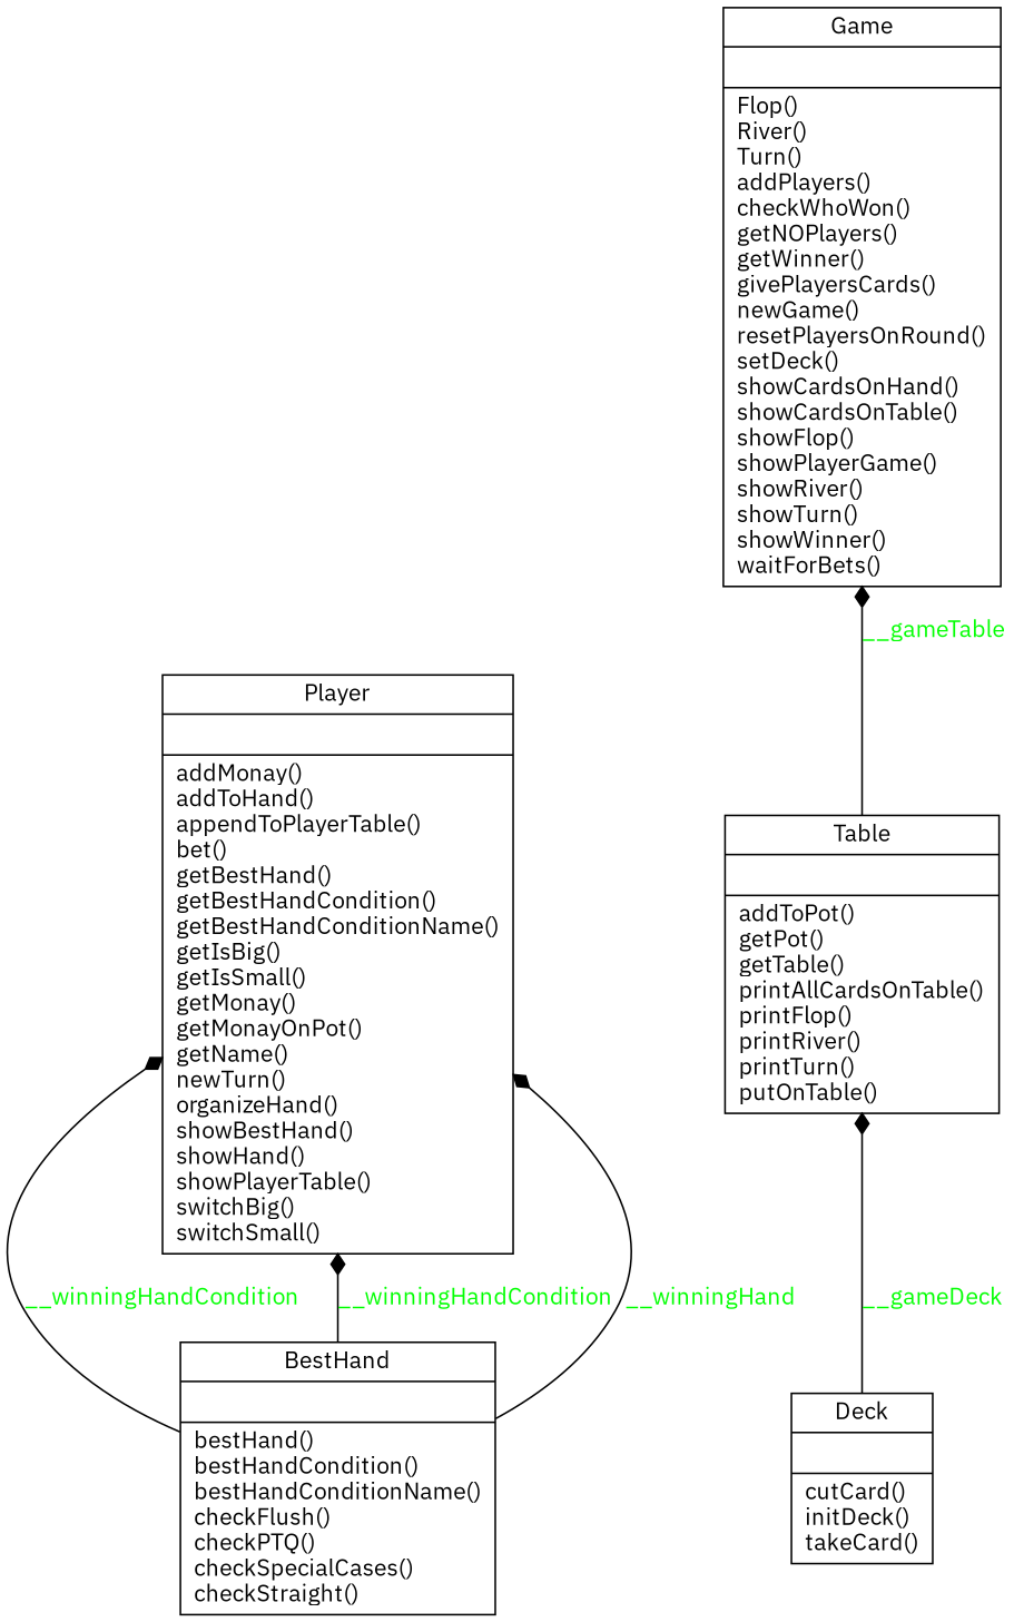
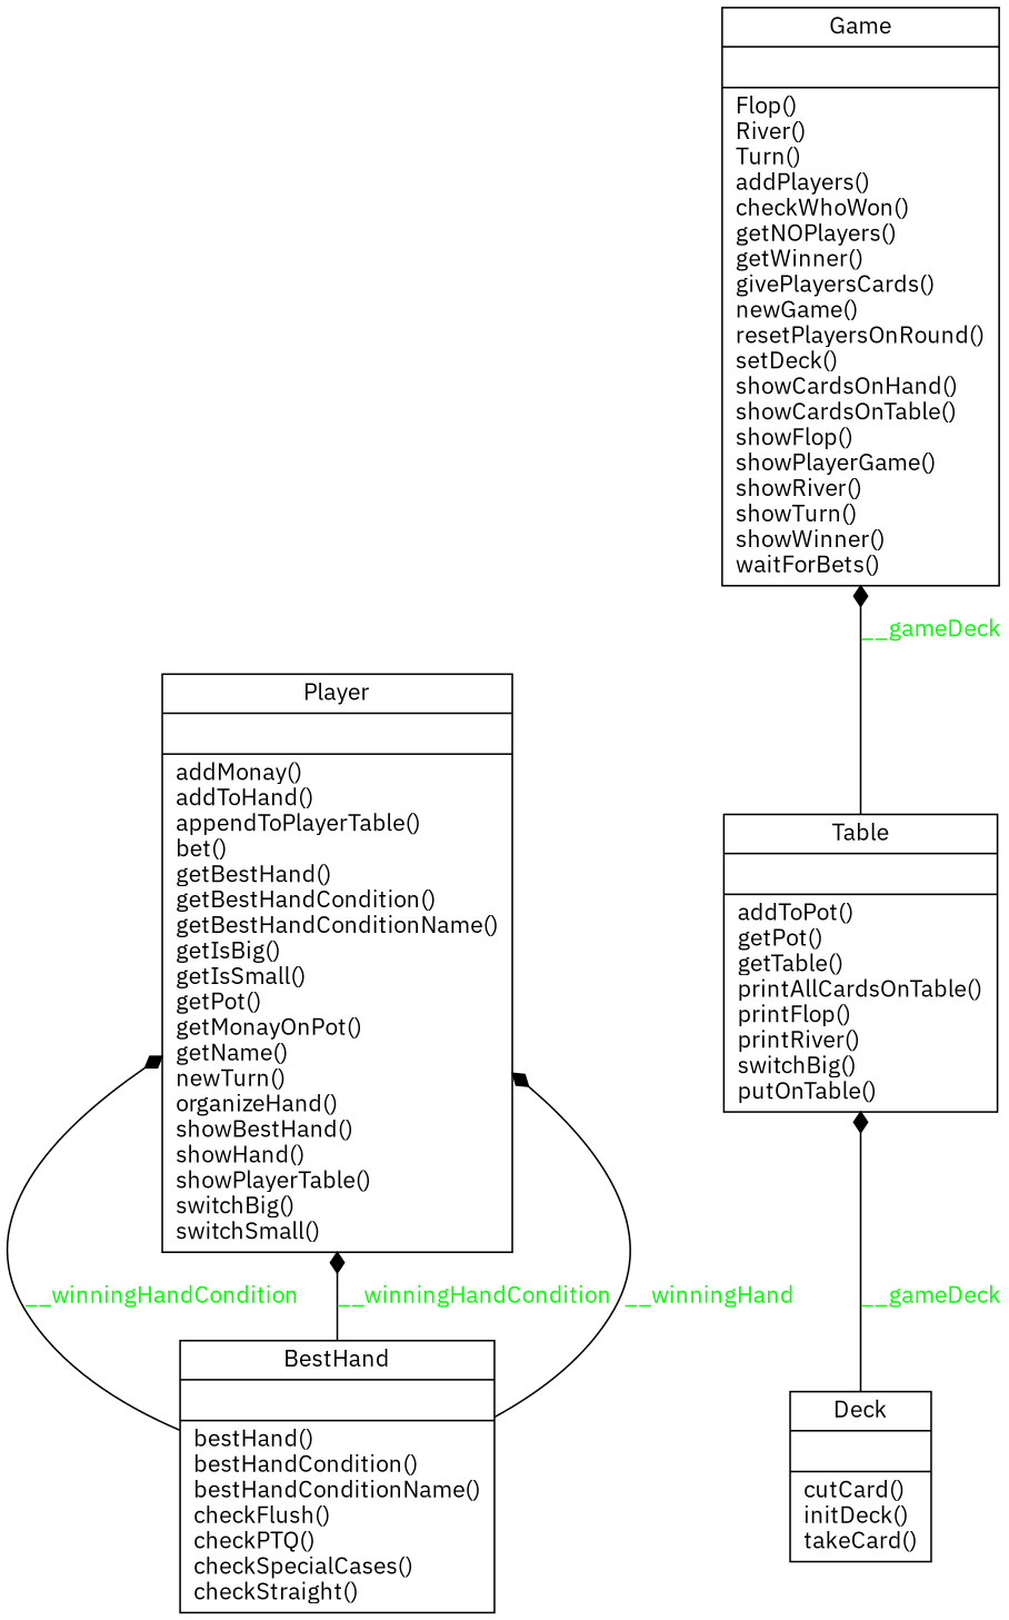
  digraph {
    fontname="IBM Plex Sans"
    rankdir=BT
    node [fontname="IBM Plex Sans" shape=record]
    edge [arrowhead=diamond arrowtail=none fontcolor=green fontname="IBM Plex Sans" style=solid]
    n1 [label="{BestHand|\l|bestHand()\lbestHandCondition()\lbestHandConditionName()\lcheckFlush()\lcheckPTQ()\lcheckSpecialCases()\lcheckStraight()\l}"]
-   n2 [label="{Player|\l|addMonay()\laddToHand()\lappendToPlayerTable()\lbet()\lgetBestHand()\lgetBestHandCondition()\lgetBestHandConditionName()\lgetIsBig()\lgetIsSmall()\lgetMonay()\lgetMonayOnPot()\lgetName()\lnewTurn()\lorganizeHand()\lshowBestHand()\lshowHand()\lshowPlayerTable()\lswitchBig()\lswitchSmall()\l}"]
+   n2 [label="{Player|\l|addMonay()\laddToHand()\lappendToPlayerTable()\lbet()\lgetBestHand()\lgetBestHandCondition()\lgetBestHandConditionName()\lgetIsBig()\lgetIsSmall()\lgetPot()\lgetMonayOnPot()\lgetName()\lnewTurn()\lorganizeHand()\lshowBestHand()\lshowHand()\lshowPlayerTable()\lswitchBig()\lswitchSmall()\l}"]
    n3 [label="{Deck|\l|cutCard()\linitDeck()\ltakeCard()\l}"]
-   n4 [label="{Table|\l|addToPot()\lgetPot()\lgetTable()\lprintAllCardsOnTable()\lprintFlop()\lprintRiver()\lprintTurn()\lputOnTable()\l}"]
+   n4 [label="{Table|\l|addToPot()\lgetPot()\lgetTable()\lprintAllCardsOnTable()\lprintFlop()\lprintRiver()\lswitchBig()\lputOnTable()\l}"]
    n5 [label="{Game|\l|Flop()\lRiver()\lTurn()\laddPlayers()\lcheckWhoWon()\lgetNOPlayers()\lgetWinner()\lgivePlayersCards()\lnewGame()\lresetPlayersOnRound()\lsetDeck()\lshowCardsOnHand()\lshowCardsOnTable()\lshowFlop()\lshowPlayerGame()\lshowRiver()\lshowTurn()\lshowWinner()\lwaitForBets()\l}"]
    n1 -> n2 [label=__winningHandCondition]
    n1 -> n2 [label=__winningHandCondition]
    n1 -> n2 [label=__winningHand]
    n3 -> n4 [label=__gameDeck]
-   n4 -> n5 [label=__gameTable]
+   n4 -> n5 [label=__gameDeck]
  }
